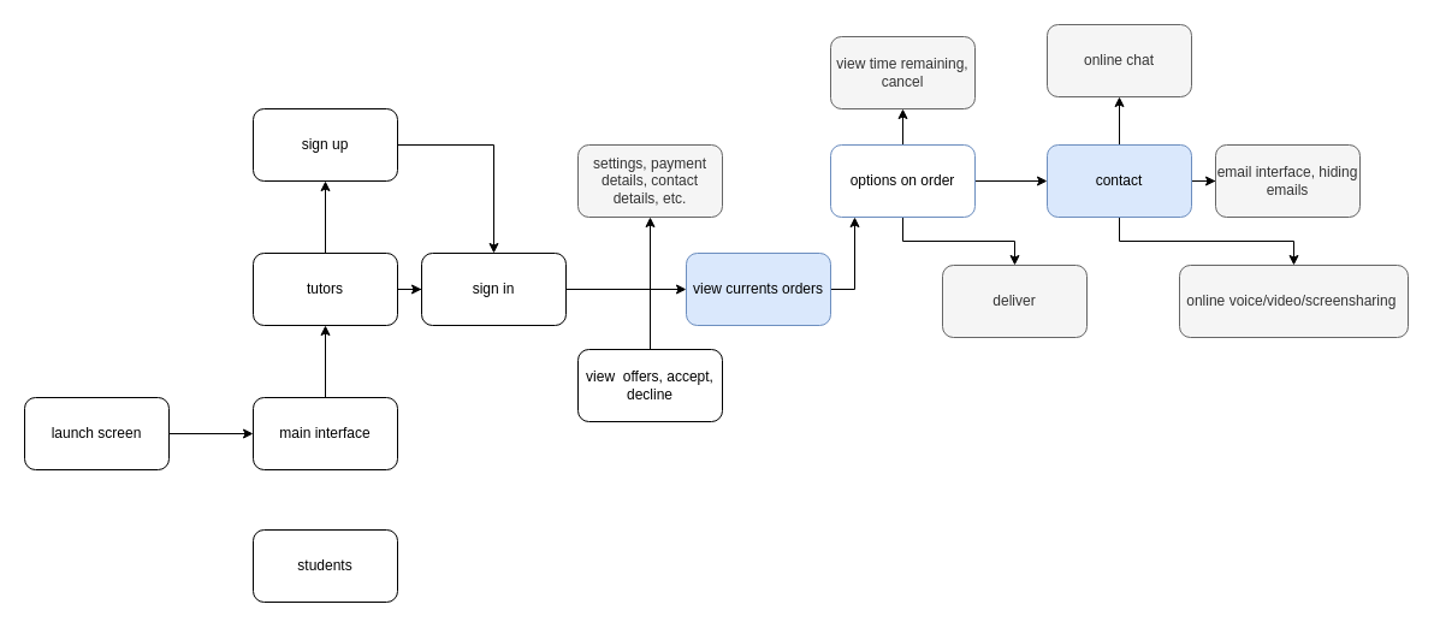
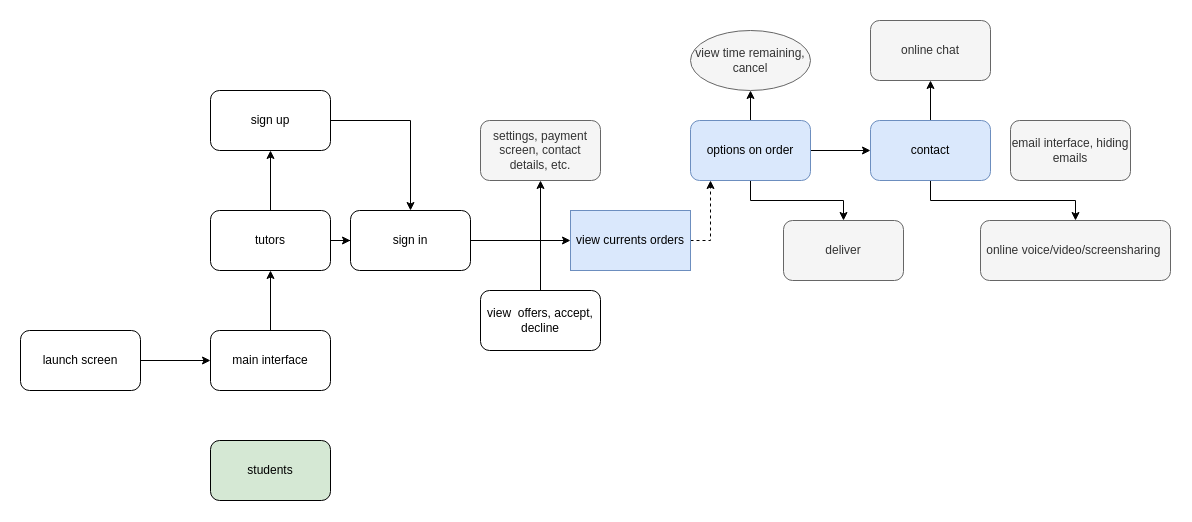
  <mxCell id="0" />
  <mxCell id="1" parent="0" />
  <mxCell id="2" style="edgeStyle=orthogonalEdgeStyle;rounded=0;orthogonalLoop=1;jettySize=auto;html=1;" edge="1" parent="1" source="3" target="5"><mxGeometry relative="1" as="geometry" /></mxCell>
  <mxCell id="3" value="launch screen" style="rounded=1;whiteSpace=wrap;html=1;" vertex="1" parent="1"><mxGeometry x="20" y="330" width="120" height="60" as="geometry" /></mxCell>
  <mxCell id="4" style="edgeStyle=orthogonalEdgeStyle;rounded=0;orthogonalLoop=1;jettySize=auto;html=1;" edge="1" parent="1" source="5" target="8"><mxGeometry relative="1" as="geometry" /></mxCell>
  <mxCell id="5" value="main interface" style="rounded=1;whiteSpace=wrap;html=1;" vertex="1" parent="1"><mxGeometry x="210" y="330" width="120" height="60" as="geometry" /></mxCell>
  <mxCell id="6" style="edgeStyle=orthogonalEdgeStyle;rounded=0;orthogonalLoop=1;jettySize=auto;html=1;" edge="1" parent="1" source="8" target="11"><mxGeometry relative="1" as="geometry" /></mxCell>
  <mxCell id="7" style="edgeStyle=orthogonalEdgeStyle;rounded=0;orthogonalLoop=1;jettySize=auto;html=1;" edge="1" parent="1" source="8" target="15"><mxGeometry relative="1" as="geometry" /></mxCell>
  <mxCell id="8" value="tutors" style="rounded=1;whiteSpace=wrap;html=1;" vertex="1" parent="1"><mxGeometry x="210" y="210" width="120" height="60" as="geometry" /></mxCell>
- <mxCell id="9" value="students" style="rounded=1;whiteSpace=wrap;html=1;" vertex="1" parent="1"><mxGeometry x="210" y="440" width="120" height="60" as="geometry" /></mxCell>
+ <mxCell id="9" value="students" style="rounded=1;whiteSpace=wrap;html=1;fillColor=#d5e8d4;" vertex="1" parent="1"><mxGeometry x="210" y="440" width="120" height="60" as="geometry" /></mxCell>
  <mxCell id="10" style="edgeStyle=orthogonalEdgeStyle;rounded=0;orthogonalLoop=1;jettySize=auto;html=1;" edge="1" parent="1" source="11" target="15"><mxGeometry relative="1" as="geometry" /></mxCell>
  <mxCell id="11" value="sign up&lt;br&gt;" style="rounded=1;whiteSpace=wrap;html=1;" vertex="1" parent="1"><mxGeometry x="210" y="90" width="120" height="60" as="geometry" /></mxCell>
  <mxCell id="12" style="edgeStyle=orthogonalEdgeStyle;rounded=0;orthogonalLoop=1;jettySize=auto;html=1;" edge="1" parent="1" source="15" target="17"><mxGeometry relative="1" as="geometry" /></mxCell>
  <mxCell id="13" style="edgeStyle=orthogonalEdgeStyle;rounded=0;orthogonalLoop=1;jettySize=auto;html=1;" edge="1" parent="1" source="15" target="31"><mxGeometry relative="1" as="geometry" /></mxCell>
  <mxCell id="14" style="edgeStyle=orthogonalEdgeStyle;rounded=0;orthogonalLoop=1;jettySize=auto;html=1;endArrow=none;" edge="1" parent="1" source="15" target="32"><mxGeometry relative="1" as="geometry" /></mxCell>
  <mxCell id="15" value="sign in&lt;br&gt;" style="rounded=1;whiteSpace=wrap;html=1;" vertex="1" parent="1"><mxGeometry x="350" y="210" width="120" height="60" as="geometry" /></mxCell>
- <mxCell id="16" style="edgeStyle=orthogonalEdgeStyle;rounded=0;orthogonalLoop=1;jettySize=auto;html=1;" edge="1" parent="1" source="17" target="21"><mxGeometry relative="1" as="geometry"><Array as="points"><mxPoint x="710" y="240" /></Array></mxGeometry></mxCell>
- <mxCell id="17" value="view currents orders" style="rounded=1;whiteSpace=wrap;html=1;fillColor=#dae8fc;strokeColor=#6c8ebf;" vertex="1" parent="1"><mxGeometry x="570" y="210" width="120" height="60" as="geometry" /></mxCell>
+ <mxCell id="16" style="edgeStyle=orthogonalEdgeStyle;rounded=0;orthogonalLoop=1;jettySize=auto;html=1;dashed=1;" edge="1" parent="1" source="17" target="21"><mxGeometry relative="1" as="geometry"><Array as="points"><mxPoint x="710" y="240" /></Array></mxGeometry></mxCell>
+ <mxCell id="17" value="view currents orders" style="whiteSpace=wrap;html=1;fillColor=#dae8fc;strokeColor=#6c8ebf;rounded=0;" vertex="1" parent="1"><mxGeometry x="570" y="210" width="120" height="60" as="geometry" /></mxCell>
  <mxCell id="18" style="edgeStyle=orthogonalEdgeStyle;rounded=0;orthogonalLoop=1;jettySize=auto;html=1;" edge="1" parent="1" source="21" target="22"><mxGeometry relative="1" as="geometry" /></mxCell>
  <mxCell id="19" style="edgeStyle=orthogonalEdgeStyle;rounded=0;orthogonalLoop=1;jettySize=auto;html=1;" edge="1" parent="1" source="21" target="26"><mxGeometry relative="1" as="geometry" /></mxCell>
  <mxCell id="20" style="edgeStyle=orthogonalEdgeStyle;rounded=0;orthogonalLoop=1;jettySize=auto;html=1;" edge="1" parent="1" source="21" target="27"><mxGeometry relative="1" as="geometry" /></mxCell>
- <mxCell id="21" value="options on order" style="rounded=1;whiteSpace=wrap;html=1;fillColor=#ffffff;strokeColor=#6c8ebf;" vertex="1" parent="1"><mxGeometry x="690" y="120" width="120" height="60" as="geometry" /></mxCell>
- <mxCell id="22" value="view time remaining, cancel" style="rounded=1;whiteSpace=wrap;html=1;fillColor=#f5f5f5;fontColor=#333333;strokeColor=#666666;" vertex="1" parent="1"><mxGeometry x="690" y="30" width="120" height="60" as="geometry" /></mxCell>
+ <mxCell id="21" value="options on order" style="rounded=1;whiteSpace=wrap;html=1;fillColor=#dae8fc;strokeColor=#6c8ebf;" vertex="1" parent="1"><mxGeometry x="690" y="120" width="120" height="60" as="geometry" /></mxCell>
+ <mxCell id="22" value="view time remaining, cancel" style="ellipse;whiteSpace=wrap;html=1;fillColor=#f5f5f5;fontColor=#333333;strokeColor=#666666;" vertex="1" parent="1"><mxGeometry x="690" y="30" width="120" height="60" as="geometry" /></mxCell>
  <mxCell id="23" style="edgeStyle=orthogonalEdgeStyle;rounded=0;orthogonalLoop=1;jettySize=auto;html=1;" edge="1" parent="1" source="26" target="28"><mxGeometry relative="1" as="geometry" /></mxCell>
- <mxCell id="24" style="edgeStyle=orthogonalEdgeStyle;rounded=0;orthogonalLoop=1;jettySize=auto;html=1;" edge="1" parent="1" source="26" target="29"><mxGeometry relative="1" as="geometry" /></mxCell>
  <mxCell id="25" style="edgeStyle=orthogonalEdgeStyle;rounded=0;orthogonalLoop=1;jettySize=auto;html=1;" edge="1" parent="1" source="26" target="30"><mxGeometry relative="1" as="geometry" /></mxCell>
  <mxCell id="26" value="contact" style="rounded=1;whiteSpace=wrap;html=1;fillColor=#dae8fc;strokeColor=#6c8ebf;" vertex="1" parent="1"><mxGeometry x="870" y="120" width="120" height="60" as="geometry" /></mxCell>
  <mxCell id="27" value="deliver" style="rounded=1;whiteSpace=wrap;html=1;fillColor=#f5f5f5;fontColor=#333333;strokeColor=#666666;" vertex="1" parent="1"><mxGeometry x="783" y="220" width="120" height="60" as="geometry" /></mxCell>
  <mxCell id="28" value="online chat" style="rounded=1;whiteSpace=wrap;html=1;fillColor=#f5f5f5;fontColor=#333333;strokeColor=#666666;" vertex="1" parent="1"><mxGeometry x="870" width="120" height="60" as="geometry" y="20" /></mxCell>
  <mxCell id="29" value="email interface, hiding emails" style="rounded=1;whiteSpace=wrap;html=1;fillColor=#f5f5f5;fontColor=#333333;strokeColor=#666666;" vertex="1" parent="1"><mxGeometry x="1010" y="120" width="120" height="60" as="geometry" /></mxCell>
  <mxCell id="30" value="online voice/video/screensharing&amp;nbsp;" style="rounded=1;whiteSpace=wrap;html=1;fillColor=#f5f5f5;fontColor=#333333;strokeColor=#666666;" vertex="1" parent="1"><mxGeometry x="980" y="220" width="190" height="60" as="geometry" /></mxCell>
- <mxCell id="31" value="settings, payment details, contact details, etc." style="rounded=1;whiteSpace=wrap;html=1;fillColor=#f5f5f5;fontColor=#333333;strokeColor=#666666;" vertex="1" parent="1"><mxGeometry x="480" y="120" width="120" height="60" as="geometry" /></mxCell>
+ <mxCell id="31" value="settings, payment screen, contact details, etc." style="rounded=1;whiteSpace=wrap;html=1;fillColor=#f5f5f5;fontColor=#333333;strokeColor=#666666;" vertex="1" parent="1"><mxGeometry x="480" y="120" width="120" height="60" as="geometry" /></mxCell>
  <mxCell id="32" value="view &amp;nbsp;offers, accept, decline" style="rounded=1;whiteSpace=wrap;html=1;" vertex="1" parent="1"><mxGeometry x="480" y="290" width="120" height="60" as="geometry" /></mxCell>
